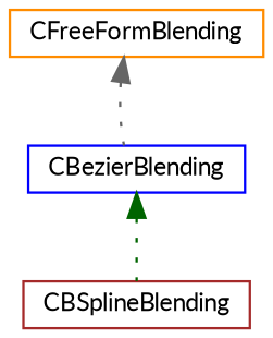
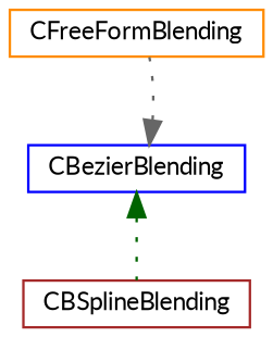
  digraph {
    fontname=Lato
    rankdir=TB
    node [fillcolor=white fontname=Lato fontsize=10 shape=box style=filled]
    edge [dir=back fontname=Lato fontsize=10 labelfontname=Helvetica labelfontsize=10 style=dotted]
    n1 [color=darkorange height=0.2 label=CFreeFormBlending width=0.4]
    n2 [color=blue height=0.2 label=CBezierBlending width=0.4]
    n3 [color=brown height=0.2 label=CBSplineBlending width=0.4]
-   n1 -> n2 [color=gray40]
+   n2 -> n1 [color=gray40]
    n2 -> n3 [color=darkgreen]
  }
